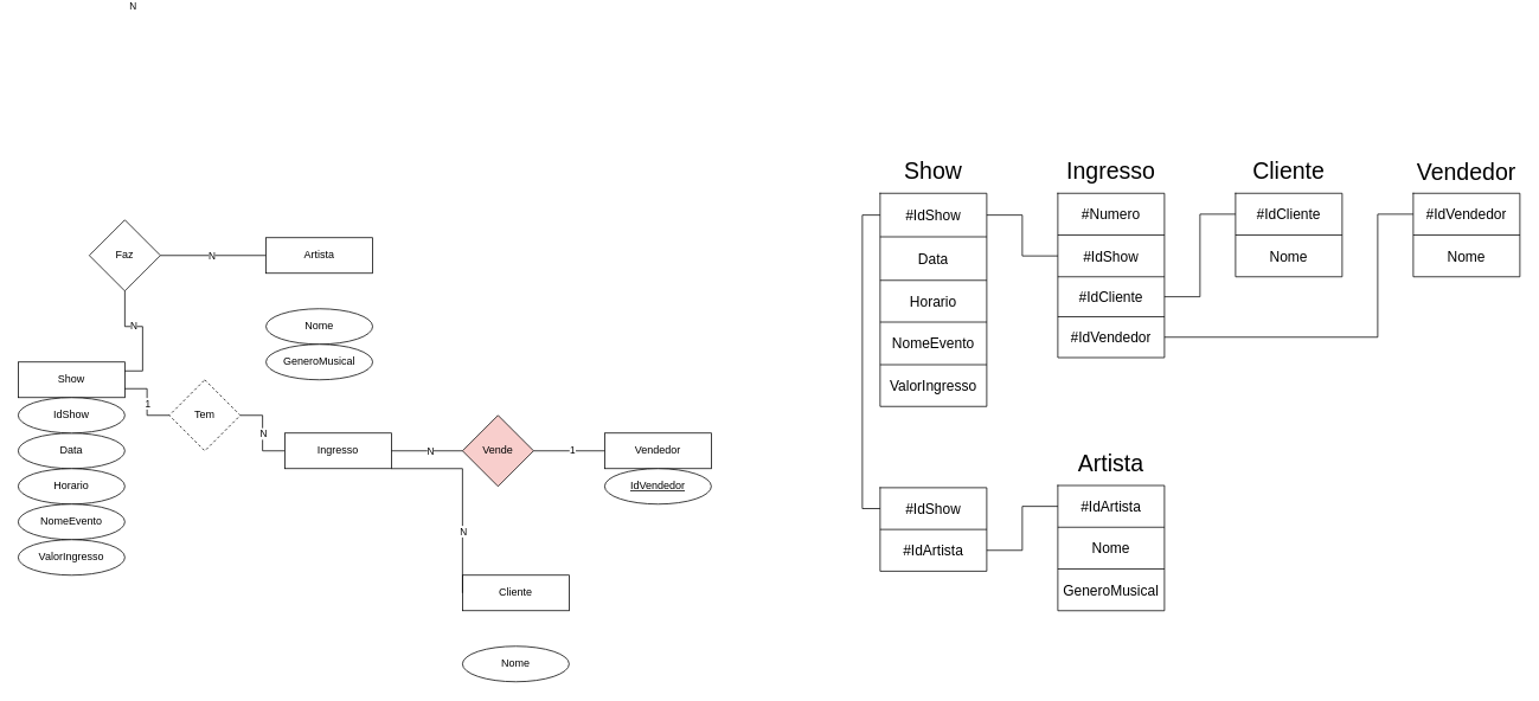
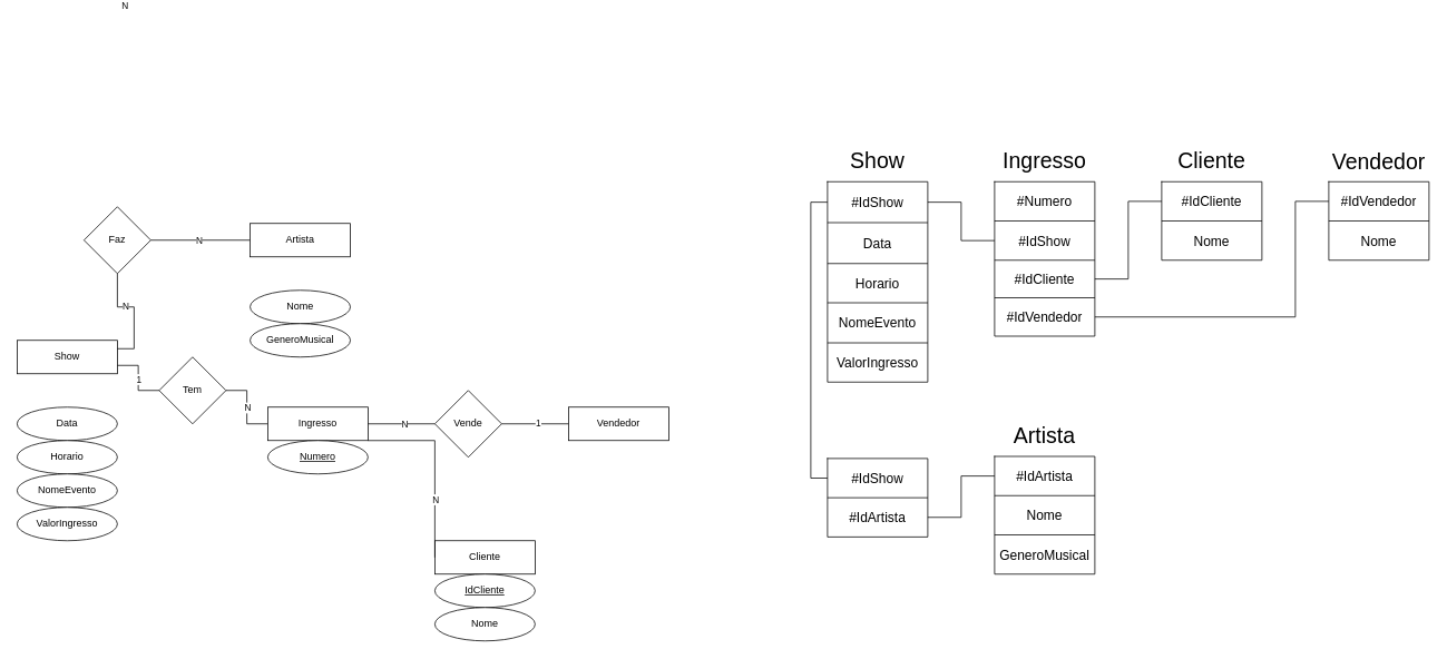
  <mxCell id="0" />
  <mxCell id="1" parent="0" />
  <mxCell id="2" style="edgeStyle=orthogonalEdgeStyle;rounded=0;orthogonalLoop=1;jettySize=auto;html=1;entryX=0;entryY=0.5;entryDx=0;entryDy=0;exitX=1;exitY=0.5;exitDx=0;exitDy=0;endArrow=none;endFill=0;" edge="1" parent="1" source="29" target="15"><mxGeometry relative="1" as="geometry"><mxPoint x="180.059" y="59.941" as="sourcePoint" /></mxGeometry></mxCell>
  <mxCell id="3" value="N" style="edgeLabel;html=1;align=center;verticalAlign=middle;resizable=0;points=[];" connectable="0" vertex="1" parent="2"><mxGeometry x="-0.393" y="3" relative="1" as="geometry"><mxPoint x="21" y="3" as="offset" /></mxGeometry></mxCell>
  <mxCell id="4" value="Show" style="rounded=0;whiteSpace=wrap;html=1;" vertex="1" parent="1"><mxGeometry x="20" y="260" width="120" height="40" as="geometry" /></mxCell>
  <mxCell id="5" value="Data" style="ellipse;whiteSpace=wrap;html=1;" vertex="1" parent="1"><mxGeometry x="20" y="340" width="120" height="40" as="geometry" /></mxCell>
  <mxCell id="6" value="Horario" style="ellipse;whiteSpace=wrap;html=1;" vertex="1" parent="1"><mxGeometry x="20" y="380" width="120" height="40" as="geometry" /></mxCell>
  <mxCell id="7" value="NomeEvento" style="ellipse;whiteSpace=wrap;html=1;" vertex="1" parent="1"><mxGeometry x="20" y="420" width="120" height="40" as="geometry" /></mxCell>
  <mxCell id="8" style="edgeStyle=orthogonalEdgeStyle;rounded=0;orthogonalLoop=1;jettySize=auto;html=1;entryX=1;entryY=0.5;entryDx=0;entryDy=0;endArrow=none;endFill=0;" edge="1" parent="1" source="10" target="35"><mxGeometry relative="1" as="geometry" /></mxCell>
  <mxCell id="9" value="N" style="edgeLabel;html=1;align=center;verticalAlign=middle;resizable=0;points=[];" connectable="0" vertex="1" parent="8"><mxGeometry x="-0.372" relative="1" as="geometry"><mxPoint y="-17" as="offset" /></mxGeometry></mxCell>
  <mxCell id="10" value="Ingresso" style="rounded=0;whiteSpace=wrap;html=1;" vertex="1" parent="1"><mxGeometry x="320" y="340" width="120" height="40" as="geometry" /></mxCell>
  <mxCell id="11" value="ValorIngresso" style="ellipse;whiteSpace=wrap;html=1;" vertex="1" parent="1"><mxGeometry x="20" y="460" width="120" height="40" as="geometry" /></mxCell>
  <mxCell id="12" style="edgeStyle=orthogonalEdgeStyle;rounded=0;orthogonalLoop=1;jettySize=auto;html=1;endArrow=none;endFill=0;" edge="1" parent="1" source="25" target="10"><mxGeometry relative="1" as="geometry" /></mxCell>
  <mxCell id="13" value="N" style="edgeLabel;html=1;align=center;verticalAlign=middle;resizable=0;points=[];" connectable="0" vertex="1" parent="12"><mxGeometry x="-0.066" relative="1" as="geometry"><mxPoint as="offset" /></mxGeometry></mxCell>
  <mxCell id="14" value="Vendedor" style="rounded=0;whiteSpace=wrap;html=1;" vertex="1" parent="1"><mxGeometry x="680" y="340" width="120" height="40" as="geometry" /></mxCell>
  <mxCell id="15" value="Artista" style="rounded=0;whiteSpace=wrap;html=1;" vertex="1" parent="1"><mxGeometry x="298.88" y="120" width="120" height="40" as="geometry" /></mxCell>
  <mxCell id="16" value="Cliente" style="rounded=0;whiteSpace=wrap;html=1;" vertex="1" parent="1"><mxGeometry x="520" y="500" width="120" height="40" as="geometry" /></mxCell>
  <mxCell id="17" value="Nome" style="ellipse;whiteSpace=wrap;html=1;" vertex="1" parent="1"><mxGeometry x="298.88" y="200" width="120" height="40" as="geometry" /></mxCell>
  <mxCell id="18" value="GeneroMusical" style="ellipse;whiteSpace=wrap;html=1;" vertex="1" parent="1"><mxGeometry x="298.88" y="240" width="120" height="40" as="geometry" /></mxCell>
- <mxCell id="19" value="&lt;u&gt;IdVendedor&lt;/u&gt;" style="ellipse;whiteSpace=wrap;html=1;" vertex="1" parent="1"><mxGeometry x="680" y="380" width="120" height="40" as="geometry" /></mxCell>
+ <mxCell id="20" value="&lt;u&gt;IdCliente&lt;/u&gt;" style="ellipse;whiteSpace=wrap;html=1;" vertex="1" parent="1"><mxGeometry x="520" y="540" width="120" height="40" as="geometry" /></mxCell>
  <mxCell id="21" value="Nome" style="ellipse;whiteSpace=wrap;html=1;" vertex="1" parent="1"><mxGeometry x="520" y="580" width="120" height="40" as="geometry" /></mxCell>
- <mxCell id="22" value="IdShow" style="ellipse;whiteSpace=wrap;html=1;" vertex="1" parent="1"><mxGeometry x="20" y="300" width="120" height="40" as="geometry" /></mxCell>
  <mxCell id="23" value="" style="edgeStyle=orthogonalEdgeStyle;rounded=0;orthogonalLoop=1;jettySize=auto;html=1;endArrow=none;endFill=0;" edge="1" parent="1" source="14" target="25"><mxGeometry relative="1" as="geometry"><mxPoint x="600" y="400" as="sourcePoint" /><mxPoint x="520" y="400" as="targetPoint" /></mxGeometry></mxCell>
  <mxCell id="24" value="1" style="edgeLabel;html=1;align=center;verticalAlign=middle;resizable=0;points=[];" connectable="0" vertex="1" parent="23"><mxGeometry x="-0.084" y="-1" relative="1" as="geometry"><mxPoint as="offset" /></mxGeometry></mxCell>
- <mxCell id="25" value="Vende" style="rhombus;whiteSpace=wrap;html=1;fillColor=#f8cecc;" vertex="1" parent="1"><mxGeometry x="520" y="320" width="80" height="80" as="geometry" /></mxCell>
+ <mxCell id="25" value="Vende" style="rhombus;whiteSpace=wrap;html=1;" vertex="1" parent="1"><mxGeometry x="520" y="320" width="80" height="80" as="geometry" /></mxCell>
  <mxCell id="26" style="edgeStyle=orthogonalEdgeStyle;rounded=0;orthogonalLoop=1;jettySize=auto;html=1;entryX=1;entryY=0.25;entryDx=0;entryDy=0;endArrow=none;endFill=0;" edge="1" parent="1" source="29" target="4"><mxGeometry relative="1" as="geometry" /></mxCell>
  <mxCell id="27" value="N" style="edgeLabel;html=1;align=center;verticalAlign=middle;resizable=0;points=[];" connectable="0" vertex="1" parent="26"><mxGeometry x="-0.273" y="1" relative="1" as="geometry"><mxPoint x="1" y="-360" as="offset" /></mxGeometry></mxCell>
  <mxCell id="28" value="N" style="edgeLabel;html=1;align=center;verticalAlign=middle;resizable=0;points=[];" connectable="0" vertex="1" parent="26"><mxGeometry x="-0.234" y="1" relative="1" as="geometry"><mxPoint x="-1" as="offset" /></mxGeometry></mxCell>
  <mxCell id="29" value="Faz" style="rhombus;whiteSpace=wrap;html=1;" vertex="1" parent="1"><mxGeometry x="100" y="100" width="80" height="80" as="geometry" /></mxCell>
  <mxCell id="30" value="" style="edgeStyle=orthogonalEdgeStyle;rounded=0;orthogonalLoop=1;jettySize=auto;html=1;exitX=0;exitY=0.5;exitDx=0;exitDy=0;entryX=1;entryY=1;entryDx=0;entryDy=0;endArrow=none;endFill=0;" edge="1" parent="1" source="16" target="10"><mxGeometry relative="1" as="geometry"><mxPoint x="420" y="440" as="sourcePoint" /><mxPoint x="280" y="300" as="targetPoint" /><Array as="points"><mxPoint x="520" y="380" /></Array></mxGeometry></mxCell>
  <mxCell id="31" value="N" style="edgeLabel;html=1;align=center;verticalAlign=middle;resizable=0;points=[];" connectable="0" vertex="1" parent="30"><mxGeometry x="-0.52" y="-3" relative="1" as="geometry"><mxPoint x="-3" y="-17" as="offset" /></mxGeometry></mxCell>
+ <mxCell id="32" value="&lt;u&gt;Numero&lt;/u&gt;" style="ellipse;whiteSpace=wrap;html=1;" vertex="1" parent="1"><mxGeometry x="320" y="380" width="120" height="40" as="geometry" /></mxCell>
  <mxCell id="33" style="edgeStyle=orthogonalEdgeStyle;rounded=0;orthogonalLoop=1;jettySize=auto;html=1;exitX=0;exitY=0.5;exitDx=0;exitDy=0;entryX=1;entryY=0.75;entryDx=0;entryDy=0;endArrow=none;endFill=0;" edge="1" parent="1" source="35" target="4"><mxGeometry relative="1" as="geometry" /></mxCell>
  <mxCell id="34" value="1" style="edgeLabel;html=1;align=center;verticalAlign=middle;resizable=0;points=[];" connectable="0" vertex="1" parent="33"><mxGeometry x="-0.021" relative="1" as="geometry"><mxPoint as="offset" /></mxGeometry></mxCell>
- <mxCell id="35" value="Tem" style="rhombus;whiteSpace=wrap;html=1;dashed=1;" vertex="1" parent="1"><mxGeometry x="190" y="280" width="80" height="80" as="geometry" /></mxCell>
+ <mxCell id="35" value="Tem" style="rhombus;whiteSpace=wrap;html=1;" vertex="1" parent="1"><mxGeometry x="190" y="280" width="80" height="80" as="geometry" /></mxCell>
  <mxCell id="36" value="" style="shape=table;startSize=0;container=1;collapsible=0;childLayout=tableLayout;fontSize=16;fillColor=default;" vertex="1" parent="1"><mxGeometry x="990" y="70" width="120" height="240" as="geometry" /></mxCell>
  <mxCell id="37" value="" style="shape=tableRow;horizontal=0;startSize=0;swimlaneHead=0;swimlaneBody=0;strokeColor=inherit;top=0;left=0;bottom=0;right=0;collapsible=0;dropTarget=0;fillColor=none;points=[[0,0.5],[1,0.5]];portConstraint=eastwest;fontSize=16;" vertex="1" parent="36"><mxGeometry width="120" height="49" as="geometry" /></mxCell>
  <mxCell id="38" value="#IdShow" style="shape=partialRectangle;html=1;whiteSpace=wrap;connectable=0;strokeColor=inherit;overflow=hidden;fillColor=none;top=0;left=0;bottom=0;right=0;pointerEvents=1;fontSize=16;" vertex="1" parent="37"><mxGeometry width="120" height="49" as="geometry"><mxRectangle width="120" height="49" as="alternateBounds" /></mxGeometry></mxCell>
  <mxCell id="39" value="" style="shape=tableRow;horizontal=0;startSize=0;swimlaneHead=0;swimlaneBody=0;strokeColor=inherit;top=0;left=0;bottom=0;right=0;collapsible=0;dropTarget=0;fillColor=none;points=[[0,0.5],[1,0.5]];portConstraint=eastwest;fontSize=16;" vertex="1" parent="36"><mxGeometry y="49" width="120" height="49" as="geometry" /></mxCell>
  <mxCell id="40" value="Data" style="shape=partialRectangle;html=1;whiteSpace=wrap;connectable=0;strokeColor=inherit;overflow=hidden;fillColor=none;top=0;left=0;bottom=0;right=0;pointerEvents=1;fontSize=16;" vertex="1" parent="39"><mxGeometry width="120" height="49" as="geometry"><mxRectangle width="120" height="49" as="alternateBounds" /></mxGeometry></mxCell>
  <mxCell id="41" style="shape=tableRow;horizontal=0;startSize=0;swimlaneHead=0;swimlaneBody=0;strokeColor=inherit;top=0;left=0;bottom=0;right=0;collapsible=0;dropTarget=0;fillColor=none;points=[[0,0.5],[1,0.5]];portConstraint=eastwest;fontSize=16;" vertex="1" parent="36"><mxGeometry y="98" width="120" height="47" as="geometry" /></mxCell>
  <mxCell id="42" value="Horario" style="shape=partialRectangle;html=1;whiteSpace=wrap;connectable=0;strokeColor=inherit;overflow=hidden;fillColor=none;top=0;left=0;bottom=0;right=0;pointerEvents=1;fontSize=16;" vertex="1" parent="41"><mxGeometry width="120" height="47" as="geometry"><mxRectangle width="120" height="47" as="alternateBounds" /></mxGeometry></mxCell>
  <mxCell id="43" style="shape=tableRow;horizontal=0;startSize=0;swimlaneHead=0;swimlaneBody=0;strokeColor=inherit;top=0;left=0;bottom=0;right=0;collapsible=0;dropTarget=0;fillColor=none;points=[[0,0.5],[1,0.5]];portConstraint=eastwest;fontSize=16;" vertex="1" parent="36"><mxGeometry y="145" width="120" height="48" as="geometry" /></mxCell>
  <mxCell id="44" value="NomeEvento" style="shape=partialRectangle;html=1;whiteSpace=wrap;connectable=0;strokeColor=inherit;overflow=hidden;fillColor=none;top=0;left=0;bottom=0;right=0;pointerEvents=1;fontSize=16;" vertex="1" parent="43"><mxGeometry width="120" height="48" as="geometry"><mxRectangle width="120" height="48" as="alternateBounds" /></mxGeometry></mxCell>
  <mxCell id="45" style="shape=tableRow;horizontal=0;startSize=0;swimlaneHead=0;swimlaneBody=0;strokeColor=inherit;top=0;left=0;bottom=0;right=0;collapsible=0;dropTarget=0;fillColor=none;points=[[0,0.5],[1,0.5]];portConstraint=eastwest;fontSize=16;" vertex="1" parent="36"><mxGeometry y="193" width="120" height="47" as="geometry" /></mxCell>
  <mxCell id="46" value="ValorIngresso" style="shape=partialRectangle;html=1;whiteSpace=wrap;connectable=0;strokeColor=inherit;overflow=hidden;fillColor=none;top=0;left=0;bottom=0;right=0;pointerEvents=1;fontSize=16;" vertex="1" parent="45"><mxGeometry width="120" height="47" as="geometry"><mxRectangle width="120" height="47" as="alternateBounds" /></mxGeometry></mxCell>
  <mxCell id="47" value="" style="shape=table;startSize=0;container=1;collapsible=0;childLayout=tableLayout;fontSize=16;fillColor=default;" vertex="1" parent="1"><mxGeometry x="1190" y="70" width="120" height="185" as="geometry" /></mxCell>
  <mxCell id="48" value="" style="shape=tableRow;horizontal=0;startSize=0;swimlaneHead=0;swimlaneBody=0;strokeColor=inherit;top=0;left=0;bottom=0;right=0;collapsible=0;dropTarget=0;fillColor=none;points=[[0,0.5],[1,0.5]];portConstraint=eastwest;fontSize=16;" vertex="1" parent="47"><mxGeometry width="120" height="47" as="geometry" /></mxCell>
  <mxCell id="49" value="#Numero" style="shape=partialRectangle;html=1;whiteSpace=wrap;connectable=0;strokeColor=inherit;overflow=hidden;fillColor=none;top=0;left=0;bottom=0;right=0;pointerEvents=1;fontSize=16;" vertex="1" parent="48"><mxGeometry width="120" height="47" as="geometry"><mxRectangle width="120" height="47" as="alternateBounds" /></mxGeometry></mxCell>
  <mxCell id="50" value="" style="shape=tableRow;horizontal=0;startSize=0;swimlaneHead=0;swimlaneBody=0;strokeColor=inherit;top=0;left=0;bottom=0;right=0;collapsible=0;dropTarget=0;fillColor=none;points=[[0,0.5],[1,0.5]];portConstraint=eastwest;fontSize=16;" vertex="1" parent="47"><mxGeometry y="47" width="120" height="47" as="geometry" /></mxCell>
  <mxCell id="51" value="#IdShow" style="shape=partialRectangle;html=1;whiteSpace=wrap;connectable=0;strokeColor=inherit;overflow=hidden;fillColor=none;top=0;left=0;bottom=0;right=0;pointerEvents=1;fontSize=16;" vertex="1" parent="50"><mxGeometry width="120" height="47" as="geometry"><mxRectangle width="120" height="47" as="alternateBounds" /></mxGeometry></mxCell>
  <mxCell id="52" style="shape=tableRow;horizontal=0;startSize=0;swimlaneHead=0;swimlaneBody=0;strokeColor=inherit;top=0;left=0;bottom=0;right=0;collapsible=0;dropTarget=0;fillColor=none;points=[[0,0.5],[1,0.5]];portConstraint=eastwest;fontSize=16;" vertex="1" parent="47"><mxGeometry y="94" width="120" height="45" as="geometry" /></mxCell>
  <mxCell id="53" value="#IdCliente" style="shape=partialRectangle;html=1;whiteSpace=wrap;connectable=0;strokeColor=inherit;overflow=hidden;fillColor=none;top=0;left=0;bottom=0;right=0;pointerEvents=1;fontSize=16;" vertex="1" parent="52"><mxGeometry width="120" height="45" as="geometry"><mxRectangle width="120" height="45" as="alternateBounds" /></mxGeometry></mxCell>
  <mxCell id="54" style="shape=tableRow;horizontal=0;startSize=0;swimlaneHead=0;swimlaneBody=0;strokeColor=inherit;top=0;left=0;bottom=0;right=0;collapsible=0;dropTarget=0;fillColor=none;points=[[0,0.5],[1,0.5]];portConstraint=eastwest;fontSize=16;" vertex="1" parent="47"><mxGeometry y="139" width="120" height="46" as="geometry" /></mxCell>
  <mxCell id="55" value="#IdVendedor" style="shape=partialRectangle;html=1;whiteSpace=wrap;connectable=0;strokeColor=inherit;overflow=hidden;fillColor=none;top=0;left=0;bottom=0;right=0;pointerEvents=1;fontSize=16;" vertex="1" parent="54"><mxGeometry width="120" height="46" as="geometry"><mxRectangle width="120" height="46" as="alternateBounds" /></mxGeometry></mxCell>
  <mxCell id="56" value="" style="shape=table;startSize=0;container=1;collapsible=0;childLayout=tableLayout;fontSize=16;fillColor=default;" vertex="1" parent="1"><mxGeometry x="1390" y="70" width="120" height="94" as="geometry" /></mxCell>
  <mxCell id="57" value="" style="shape=tableRow;horizontal=0;startSize=0;swimlaneHead=0;swimlaneBody=0;strokeColor=inherit;top=0;left=0;bottom=0;right=0;collapsible=0;dropTarget=0;fillColor=none;points=[[0,0.5],[1,0.5]];portConstraint=eastwest;fontSize=16;" vertex="1" parent="56"><mxGeometry width="120" height="47" as="geometry" /></mxCell>
  <mxCell id="58" value="#IdCliente" style="shape=partialRectangle;html=1;whiteSpace=wrap;connectable=0;strokeColor=inherit;overflow=hidden;fillColor=none;top=0;left=0;bottom=0;right=0;pointerEvents=1;fontSize=16;" vertex="1" parent="57"><mxGeometry width="120" height="47" as="geometry"><mxRectangle width="120" height="47" as="alternateBounds" /></mxGeometry></mxCell>
  <mxCell id="59" value="" style="shape=tableRow;horizontal=0;startSize=0;swimlaneHead=0;swimlaneBody=0;strokeColor=inherit;top=0;left=0;bottom=0;right=0;collapsible=0;dropTarget=0;fillColor=none;points=[[0,0.5],[1,0.5]];portConstraint=eastwest;fontSize=16;" vertex="1" parent="56"><mxGeometry y="47" width="120" height="47" as="geometry" /></mxCell>
  <mxCell id="60" value="Nome" style="shape=partialRectangle;html=1;whiteSpace=wrap;connectable=0;strokeColor=inherit;overflow=hidden;fillColor=none;top=0;left=0;bottom=0;right=0;pointerEvents=1;fontSize=16;" vertex="1" parent="59"><mxGeometry width="120" height="47" as="geometry"><mxRectangle width="120" height="47" as="alternateBounds" /></mxGeometry></mxCell>
  <mxCell id="61" value="&lt;font style=&quot;font-size: 26px;&quot;&gt;Show&lt;/font&gt;" style="text;html=1;align=center;verticalAlign=middle;whiteSpace=wrap;rounded=0;" vertex="1" parent="1"><mxGeometry x="990" y="20" width="120" height="49" as="geometry" /></mxCell>
  <mxCell id="62" value="&lt;font style=&quot;font-size: 26px;&quot;&gt;Ingresso&lt;/font&gt;" style="text;html=1;align=center;verticalAlign=middle;whiteSpace=wrap;rounded=0;" vertex="1" parent="1"><mxGeometry x="1190" y="20" width="120" height="49" as="geometry" /></mxCell>
  <mxCell id="63" value="&lt;font style=&quot;font-size: 26px;&quot;&gt;Cliente&lt;/font&gt;" style="text;html=1;align=center;verticalAlign=middle;whiteSpace=wrap;rounded=0;" vertex="1" parent="1"><mxGeometry x="1390" y="20" width="120" height="49" as="geometry" /></mxCell>
  <mxCell id="64" value="" style="shape=table;startSize=0;container=1;collapsible=0;childLayout=tableLayout;fontSize=16;fillColor=default;" vertex="1" parent="1"><mxGeometry x="1590" y="70" width="120" height="94" as="geometry" /></mxCell>
  <mxCell id="65" value="" style="shape=tableRow;horizontal=0;startSize=0;swimlaneHead=0;swimlaneBody=0;strokeColor=inherit;top=0;left=0;bottom=0;right=0;collapsible=0;dropTarget=0;fillColor=none;points=[[0,0.5],[1,0.5]];portConstraint=eastwest;fontSize=16;" vertex="1" parent="64"><mxGeometry width="120" height="47" as="geometry" /></mxCell>
  <mxCell id="66" value="#IdVendedor" style="shape=partialRectangle;html=1;whiteSpace=wrap;connectable=0;strokeColor=inherit;overflow=hidden;fillColor=none;top=0;left=0;bottom=0;right=0;pointerEvents=1;fontSize=16;" vertex="1" parent="65"><mxGeometry width="120" height="47" as="geometry"><mxRectangle width="120" height="47" as="alternateBounds" /></mxGeometry></mxCell>
  <mxCell id="67" value="" style="shape=tableRow;horizontal=0;startSize=0;swimlaneHead=0;swimlaneBody=0;strokeColor=inherit;top=0;left=0;bottom=0;right=0;collapsible=0;dropTarget=0;fillColor=none;points=[[0,0.5],[1,0.5]];portConstraint=eastwest;fontSize=16;" vertex="1" parent="64"><mxGeometry y="47" width="120" height="47" as="geometry" /></mxCell>
  <mxCell id="68" value="Nome" style="shape=partialRectangle;html=1;whiteSpace=wrap;connectable=0;strokeColor=inherit;overflow=hidden;fillColor=none;top=0;left=0;bottom=0;right=0;pointerEvents=1;fontSize=16;" vertex="1" parent="67"><mxGeometry width="120" height="47" as="geometry"><mxRectangle width="120" height="47" as="alternateBounds" /></mxGeometry></mxCell>
  <mxCell id="69" value="&lt;font style=&quot;font-size: 26px;&quot;&gt;Vendedor&lt;/font&gt;" style="text;html=1;align=center;verticalAlign=middle;whiteSpace=wrap;rounded=0;" vertex="1" parent="1"><mxGeometry x="1590" y="21.5" width="120" height="49" as="geometry" /></mxCell>
  <mxCell id="70" value="" style="shape=table;startSize=0;container=1;collapsible=0;childLayout=tableLayout;fontSize=16;fillColor=default;" vertex="1" parent="1"><mxGeometry x="1190" y="399" width="120" height="141" as="geometry" /></mxCell>
  <mxCell id="71" value="" style="shape=tableRow;horizontal=0;startSize=0;swimlaneHead=0;swimlaneBody=0;strokeColor=inherit;top=0;left=0;bottom=0;right=0;collapsible=0;dropTarget=0;fillColor=none;points=[[0,0.5],[1,0.5]];portConstraint=eastwest;fontSize=16;" vertex="1" parent="70"><mxGeometry width="120" height="47" as="geometry" /></mxCell>
  <mxCell id="72" value="#IdArtista" style="shape=partialRectangle;html=1;whiteSpace=wrap;connectable=0;strokeColor=inherit;overflow=hidden;fillColor=none;top=0;left=0;bottom=0;right=0;pointerEvents=1;fontSize=16;" vertex="1" parent="71"><mxGeometry width="120" height="47" as="geometry"><mxRectangle width="120" height="47" as="alternateBounds" /></mxGeometry></mxCell>
  <mxCell id="73" value="" style="shape=tableRow;horizontal=0;startSize=0;swimlaneHead=0;swimlaneBody=0;strokeColor=inherit;top=0;left=0;bottom=0;right=0;collapsible=0;dropTarget=0;fillColor=none;points=[[0,0.5],[1,0.5]];portConstraint=eastwest;fontSize=16;" vertex="1" parent="70"><mxGeometry y="47" width="120" height="47" as="geometry" /></mxCell>
  <mxCell id="74" value="Nome" style="shape=partialRectangle;html=1;whiteSpace=wrap;connectable=0;strokeColor=inherit;overflow=hidden;fillColor=none;top=0;left=0;bottom=0;right=0;pointerEvents=1;fontSize=16;" vertex="1" parent="73"><mxGeometry width="120" height="47" as="geometry"><mxRectangle width="120" height="47" as="alternateBounds" /></mxGeometry></mxCell>
  <mxCell id="75" style="shape=tableRow;horizontal=0;startSize=0;swimlaneHead=0;swimlaneBody=0;strokeColor=inherit;top=0;left=0;bottom=0;right=0;collapsible=0;dropTarget=0;fillColor=none;points=[[0,0.5],[1,0.5]];portConstraint=eastwest;fontSize=16;" vertex="1" parent="70"><mxGeometry y="94" width="120" height="47" as="geometry" /></mxCell>
  <mxCell id="76" value="GeneroMusical" style="shape=partialRectangle;html=1;whiteSpace=wrap;connectable=0;strokeColor=inherit;overflow=hidden;fillColor=none;top=0;left=0;bottom=0;right=0;pointerEvents=1;fontSize=16;" vertex="1" parent="75"><mxGeometry width="120" height="47" as="geometry"><mxRectangle width="120" height="47" as="alternateBounds" /></mxGeometry></mxCell>
  <mxCell id="77" value="&lt;font style=&quot;font-size: 26px;&quot;&gt;Artista&lt;/font&gt;" style="text;html=1;align=center;verticalAlign=middle;whiteSpace=wrap;rounded=0;" vertex="1" parent="1"><mxGeometry x="1190" y="349" width="120" height="49" as="geometry" /></mxCell>
  <mxCell id="78" value="" style="shape=table;startSize=0;container=1;collapsible=0;childLayout=tableLayout;fontSize=16;fillColor=default;" vertex="1" parent="1"><mxGeometry x="990" y="401.5" width="120" height="94" as="geometry" /></mxCell>
  <mxCell id="79" value="" style="shape=tableRow;horizontal=0;startSize=0;swimlaneHead=0;swimlaneBody=0;strokeColor=inherit;top=0;left=0;bottom=0;right=0;collapsible=0;dropTarget=0;fillColor=none;points=[[0,0.5],[1,0.5]];portConstraint=eastwest;fontSize=16;" vertex="1" parent="78"><mxGeometry width="120" height="47" as="geometry" /></mxCell>
  <mxCell id="80" value="#IdShow" style="shape=partialRectangle;html=1;whiteSpace=wrap;connectable=0;strokeColor=inherit;overflow=hidden;fillColor=none;top=0;left=0;bottom=0;right=0;pointerEvents=1;fontSize=16;" vertex="1" parent="79"><mxGeometry width="120" height="47" as="geometry"><mxRectangle width="120" height="47" as="alternateBounds" /></mxGeometry></mxCell>
  <mxCell id="81" value="" style="shape=tableRow;horizontal=0;startSize=0;swimlaneHead=0;swimlaneBody=0;strokeColor=inherit;top=0;left=0;bottom=0;right=0;collapsible=0;dropTarget=0;fillColor=none;points=[[0,0.5],[1,0.5]];portConstraint=eastwest;fontSize=16;" vertex="1" parent="78"><mxGeometry y="47" width="120" height="47" as="geometry" /></mxCell>
  <mxCell id="82" value="#IdArtista" style="shape=partialRectangle;html=1;whiteSpace=wrap;connectable=0;strokeColor=inherit;overflow=hidden;fillColor=none;top=0;left=0;bottom=0;right=0;pointerEvents=1;fontSize=16;" vertex="1" parent="81"><mxGeometry width="120" height="47" as="geometry"><mxRectangle width="120" height="47" as="alternateBounds" /></mxGeometry></mxCell>
  <mxCell id="83" style="edgeStyle=orthogonalEdgeStyle;rounded=0;orthogonalLoop=1;jettySize=auto;html=1;endArrow=none;endFill=0;" edge="1" parent="1" source="81" target="71"><mxGeometry relative="1" as="geometry" /></mxCell>
  <mxCell id="84" style="edgeStyle=orthogonalEdgeStyle;rounded=0;orthogonalLoop=1;jettySize=auto;html=1;entryX=0;entryY=0.5;entryDx=0;entryDy=0;endArrow=none;endFill=0;" edge="1" parent="1" source="79" target="37"><mxGeometry relative="1" as="geometry" /></mxCell>
  <mxCell id="85" style="edgeStyle=orthogonalEdgeStyle;rounded=0;orthogonalLoop=1;jettySize=auto;html=1;entryX=0;entryY=0.5;entryDx=0;entryDy=0;endArrow=none;endFill=0;" edge="1" parent="1" source="37" target="50"><mxGeometry relative="1" as="geometry" /></mxCell>
  <mxCell id="86" style="edgeStyle=orthogonalEdgeStyle;rounded=0;orthogonalLoop=1;jettySize=auto;html=1;entryX=0;entryY=0.5;entryDx=0;entryDy=0;endArrow=none;endFill=0;" edge="1" parent="1" source="52" target="57"><mxGeometry relative="1" as="geometry" /></mxCell>
  <mxCell id="87" value="" style="edgeStyle=orthogonalEdgeStyle;rounded=0;orthogonalLoop=1;jettySize=auto;html=1;entryX=0;entryY=0.5;entryDx=0;entryDy=0;endArrow=none;endFill=0;" edge="1" parent="1" source="54" target="65"><mxGeometry relative="1" as="geometry"><Array as="points"><mxPoint x="1550" y="232" /><mxPoint x="1550" y="94" /></Array></mxGeometry></mxCell>
